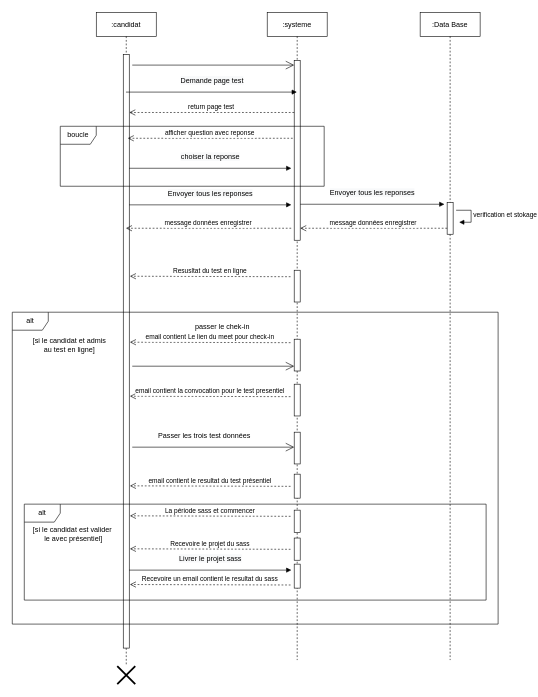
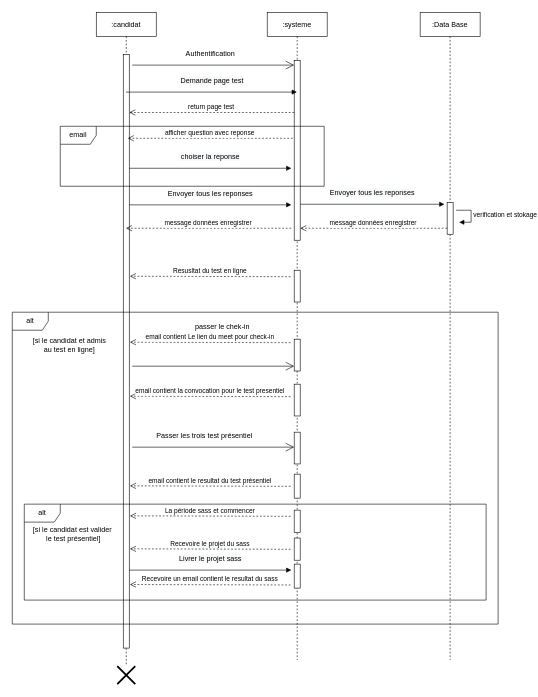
  <mxCell id="0" />
  <mxCell id="1" parent="0" />
  <mxCell id="2" value=":candidat" style="shape=umlLifeline;perimeter=lifelinePerimeter;container=1;collapsible=0;recursiveResize=0;rounded=0;shadow=0;strokeWidth=1;" parent="1" vertex="1"><mxGeometry x="160" y="20" width="100" height="1090" as="geometry" /></mxCell>
  <mxCell id="3" value="" style="points=[];perimeter=orthogonalPerimeter;rounded=0;shadow=0;strokeWidth=1;" parent="2" vertex="1"><mxGeometry x="45" y="70" width="10" height="990" as="geometry" /></mxCell>
  <mxCell id="4" value=":systeme" style="shape=umlLifeline;perimeter=lifelinePerimeter;container=1;collapsible=0;recursiveResize=0;rounded=0;shadow=0;strokeWidth=1;" parent="1" vertex="1"><mxGeometry x="445" y="20" width="100" height="1080" as="geometry" /></mxCell>
  <mxCell id="5" value="" style="points=[];perimeter=orthogonalPerimeter;rounded=0;shadow=0;strokeWidth=1;" parent="4" vertex="1"><mxGeometry x="45" y="80" width="10" height="300" as="geometry" /></mxCell>
  <mxCell id="6" value="" style="points=[];perimeter=orthogonalPerimeter;rounded=0;shadow=0;strokeWidth=1;" vertex="1" parent="4"><mxGeometry x="45" y="430" width="10" height="53" as="geometry" /></mxCell>
  <mxCell id="7" value="" style="points=[];perimeter=orthogonalPerimeter;rounded=0;shadow=0;strokeWidth=1;" vertex="1" parent="4"><mxGeometry x="45" y="545" width="10" height="53" as="geometry" /></mxCell>
  <mxCell id="8" value="" style="points=[];perimeter=orthogonalPerimeter;rounded=0;shadow=0;strokeWidth=1;" vertex="1" parent="4"><mxGeometry x="45" y="620" width="10" height="53" as="geometry" /></mxCell>
  <mxCell id="9" value="return page test" style="verticalAlign=bottom;endArrow=open;dashed=1;endSize=8;exitX=0;exitY=0.95;shadow=0;strokeWidth=1;" parent="1" edge="1"><mxGeometry relative="1" as="geometry"><mxPoint x="215" y="187" as="targetPoint" /><mxPoint x="490" y="187" as="sourcePoint" /></mxGeometry></mxCell>
  <mxCell id="10" value=":Data Base" style="shape=umlLifeline;perimeter=lifelinePerimeter;container=1;collapsible=0;recursiveResize=0;rounded=0;shadow=0;strokeWidth=1;" vertex="1" parent="1"><mxGeometry x="700" y="20" width="100" height="1080" as="geometry" /></mxCell>
  <mxCell id="11" value="" style="points=[];perimeter=orthogonalPerimeter;rounded=0;shadow=0;strokeWidth=1;" vertex="1" parent="10"><mxGeometry x="45" y="317" width="10" height="53" as="geometry" /></mxCell>
  <mxCell id="12" value="" style="endArrow=open;endFill=1;endSize=12;html=1;" edge="1" parent="1"><mxGeometry width="160" relative="1" as="geometry"><mxPoint x="220" y="108" as="sourcePoint" /><mxPoint x="490" y="108" as="targetPoint" /></mxGeometry></mxCell>
+ <mxCell id="13" value="Authentification" style="text;html=1;align=center;verticalAlign=middle;resizable=0;points=[];autosize=1;" vertex="1" parent="1"><mxGeometry x="300" y="80" width="100" height="20" as="geometry" /></mxCell>
  <mxCell id="14" value="&lt;span style=&quot;font-size: 12px ; background-color: rgb(248 , 249 , 250)&quot;&gt;Demande page test&lt;/span&gt;" style="html=1;verticalAlign=bottom;endArrow=block;" edge="1" parent="1"><mxGeometry y="10" width="80" relative="1" as="geometry"><mxPoint x="209.5" y="153" as="sourcePoint" /><mxPoint x="494.5" y="153" as="targetPoint" /><mxPoint as="offset" /></mxGeometry></mxCell>
- <mxCell id="15" value="boucle" style="shape=umlFrame;whiteSpace=wrap;html=1;" vertex="1" parent="1"><mxGeometry x="100" y="210" width="440" height="100" as="geometry" /></mxCell>
+ <mxCell id="15" value="email" style="shape=umlFrame;whiteSpace=wrap;html=1;" vertex="1" parent="1"><mxGeometry x="100" y="210" width="440" height="100" as="geometry" /></mxCell>
  <mxCell id="16" value="&lt;span style=&quot;font-size: 12px ; background-color: rgb(248 , 249 , 250)&quot;&gt;choiser la reponse&lt;/span&gt;" style="html=1;verticalAlign=bottom;endArrow=block;" edge="1" parent="1"><mxGeometry y="10" width="80" relative="1" as="geometry"><mxPoint x="214.75" y="280" as="sourcePoint" /><mxPoint x="485.25" y="280" as="targetPoint" /><mxPoint as="offset" /></mxGeometry></mxCell>
  <mxCell id="17" value="afficher question avec reponse" style="verticalAlign=bottom;endArrow=open;dashed=1;endSize=8;exitX=0;exitY=0.95;shadow=0;strokeWidth=1;" edge="1" parent="1"><mxGeometry relative="1" as="geometry"><mxPoint x="212.5" y="230" as="targetPoint" /><mxPoint x="487.5" y="230" as="sourcePoint" /></mxGeometry></mxCell>
  <mxCell id="18" value="&lt;span style=&quot;font-size: 12px ; background-color: rgb(248 , 249 , 250)&quot;&gt;Envoyer tous les reponses&lt;/span&gt;" style="html=1;verticalAlign=bottom;endArrow=block;" edge="1" parent="1"><mxGeometry y="10" width="80" relative="1" as="geometry"><mxPoint x="214.75" y="341" as="sourcePoint" /><mxPoint x="485.25" y="341" as="targetPoint" /><mxPoint as="offset" /></mxGeometry></mxCell>
  <mxCell id="19" value="&lt;span style=&quot;font-size: 12px ; background-color: rgb(248 , 249 , 250)&quot;&gt;Envoyer tous les reponses&lt;/span&gt;" style="html=1;verticalAlign=bottom;endArrow=block;" edge="1" parent="1"><mxGeometry y="10" width="80" relative="1" as="geometry"><mxPoint x="500" y="340" as="sourcePoint" /><mxPoint x="740.5" y="340" as="targetPoint" /><mxPoint as="offset" /></mxGeometry></mxCell>
  <mxCell id="20" value="verification et stokage" style="edgeStyle=orthogonalEdgeStyle;html=1;align=left;spacingLeft=2;endArrow=block;rounded=0;entryX=1;entryY=0;" edge="1" parent="1"><mxGeometry relative="1" as="geometry"><mxPoint x="760" y="350" as="sourcePoint" /><Array as="points"><mxPoint x="785" y="350" /></Array><mxPoint x="765" y="370" as="targetPoint" /></mxGeometry></mxCell>
  <mxCell id="21" value="message données enregistrer" style="verticalAlign=bottom;endArrow=open;dashed=1;endSize=8;exitX=0;exitY=0.95;shadow=0;strokeWidth=1;" edge="1" parent="1"><mxGeometry relative="1" as="geometry"><mxPoint x="500" y="380" as="targetPoint" /><mxPoint x="745" y="380" as="sourcePoint" /></mxGeometry></mxCell>
  <mxCell id="22" value="message données enregistrer" style="verticalAlign=bottom;endArrow=open;dashed=1;endSize=8;exitX=0;exitY=0.95;shadow=0;strokeWidth=1;" edge="1" parent="1" target="2"><mxGeometry relative="1" as="geometry"><mxPoint x="240" y="380" as="targetPoint" /><mxPoint x="485" y="380" as="sourcePoint" /></mxGeometry></mxCell>
  <mxCell id="23" value="Resusltat du test en ligne" style="verticalAlign=bottom;endArrow=open;dashed=1;endSize=8;exitX=0;exitY=0.95;shadow=0;strokeWidth=1;entryX=0.572;entryY=0.449;entryDx=0;entryDy=0;entryPerimeter=0;" edge="1" parent="1"><mxGeometry relative="1" as="geometry"><mxPoint x="216.1" y="460" as="targetPoint" /><mxPoint x="483.9" y="460.8" as="sourcePoint" /></mxGeometry></mxCell>
  <mxCell id="24" value="alt" style="shape=umlFrame;whiteSpace=wrap;html=1;" vertex="1" parent="1"><mxGeometry x="20" y="520" width="810" height="520" as="geometry" /></mxCell>
  <mxCell id="25" value="[si le candidat et admis &lt;br&gt;au test en ligne]" style="text;html=1;align=center;verticalAlign=middle;resizable=0;points=[];autosize=1;" vertex="1" parent="1"><mxGeometry x="45" y="560" width="140" height="30" as="geometry" /></mxCell>
  <mxCell id="26" value="email contient Le lien du meet pour check-in" style="verticalAlign=bottom;endArrow=open;dashed=1;endSize=8;exitX=0;exitY=0.95;shadow=0;strokeWidth=1;entryX=0.572;entryY=0.449;entryDx=0;entryDy=0;entryPerimeter=0;" edge="1" parent="1"><mxGeometry relative="1" as="geometry"><mxPoint x="216.1" y="570" as="targetPoint" /><mxPoint x="483.9" y="570.8" as="sourcePoint" /></mxGeometry></mxCell>
  <mxCell id="27" value="email contient la convocation pour le test presentiel" style="verticalAlign=bottom;endArrow=open;dashed=1;endSize=8;exitX=0;exitY=0.95;shadow=0;strokeWidth=1;entryX=0.572;entryY=0.449;entryDx=0;entryDy=0;entryPerimeter=0;" edge="1" parent="1"><mxGeometry relative="1" as="geometry"><mxPoint x="216.1" y="660" as="targetPoint" /><mxPoint x="483.9" y="660.8" as="sourcePoint" /></mxGeometry></mxCell>
  <mxCell id="28" value="" style="points=[];perimeter=orthogonalPerimeter;rounded=0;shadow=0;strokeWidth=1;" vertex="1" parent="1"><mxGeometry x="490" y="720" width="10" height="53" as="geometry" /></mxCell>
  <mxCell id="29" value="" style="endArrow=open;endFill=1;endSize=12;html=1;" edge="1" parent="1"><mxGeometry width="160" relative="1" as="geometry"><mxPoint x="220" y="610" as="sourcePoint" /><mxPoint x="490" y="610" as="targetPoint" /></mxGeometry></mxCell>
  <mxCell id="30" value="passer le chek-in" style="text;html=1;align=center;verticalAlign=middle;resizable=0;points=[];autosize=1;" vertex="1" parent="1"><mxGeometry x="315" y="535" width="110" height="20" as="geometry" /></mxCell>
  <mxCell id="31" value="" style="endArrow=open;endFill=1;endSize=12;html=1;" edge="1" parent="1"><mxGeometry width="160" relative="1" as="geometry"><mxPoint x="220" y="745" as="sourcePoint" /><mxPoint x="490" y="745" as="targetPoint" /></mxGeometry></mxCell>
- <mxCell id="32" value="Passer les trois test données" style="text;html=1;align=center;verticalAlign=middle;resizable=0;points=[];autosize=1;" vertex="1" parent="1"><mxGeometry x="250" y="716" width="180" height="20" as="geometry" /></mxCell>
+ <mxCell id="32" value="Passer les trois test présentiel" style="text;html=1;align=center;verticalAlign=middle;resizable=0;points=[];autosize=1;" vertex="1" parent="1"><mxGeometry x="250" y="716" width="180" height="20" as="geometry" /></mxCell>
  <mxCell id="33" value="" style="points=[];perimeter=orthogonalPerimeter;rounded=0;shadow=0;strokeWidth=1;" vertex="1" parent="1"><mxGeometry x="490" y="790" width="10" height="40" as="geometry" /></mxCell>
  <mxCell id="34" value="email contient le resultat du test présentiel" style="verticalAlign=bottom;endArrow=open;dashed=1;endSize=8;exitX=0;exitY=0.95;shadow=0;strokeWidth=1;entryX=0.572;entryY=0.449;entryDx=0;entryDy=0;entryPerimeter=0;" edge="1" parent="1"><mxGeometry relative="1" as="geometry"><mxPoint x="216.1" y="809.5" as="targetPoint" /><mxPoint x="483.9" y="810.3" as="sourcePoint" /></mxGeometry></mxCell>
  <mxCell id="35" value="alt" style="shape=umlFrame;whiteSpace=wrap;html=1;" vertex="1" parent="1"><mxGeometry x="40" y="840" width="770" height="160" as="geometry" /></mxCell>
- <mxCell id="36" value="[si le candidat est valider&lt;br&gt;&amp;nbsp;le avec présentiel]" style="text;html=1;align=center;verticalAlign=middle;resizable=0;points=[];autosize=1;" vertex="1" parent="1"><mxGeometry x="45" y="875" width="150" height="30" as="geometry" /></mxCell>
+ <mxCell id="36" value="[si le candidat est valider&lt;br&gt;&amp;nbsp;le test présentiel]" style="text;html=1;align=center;verticalAlign=middle;resizable=0;points=[];autosize=1;" vertex="1" parent="1"><mxGeometry x="45" y="875" width="150" height="30" as="geometry" /></mxCell>
  <mxCell id="37" value="" style="points=[];perimeter=orthogonalPerimeter;rounded=0;shadow=0;strokeWidth=1;" vertex="1" parent="1"><mxGeometry x="490" y="850" width="10" height="37" as="geometry" /></mxCell>
  <mxCell id="38" value="La période sass et commencer" style="verticalAlign=bottom;endArrow=open;dashed=1;endSize=8;exitX=0;exitY=0.95;shadow=0;strokeWidth=1;entryX=0.572;entryY=0.449;entryDx=0;entryDy=0;entryPerimeter=0;" edge="1" parent="1"><mxGeometry relative="1" as="geometry"><mxPoint x="216.1" y="859.5" as="targetPoint" /><mxPoint x="483.9" y="860.3" as="sourcePoint" /></mxGeometry></mxCell>
  <mxCell id="39" value="" style="points=[];perimeter=orthogonalPerimeter;rounded=0;shadow=0;strokeWidth=1;" vertex="1" parent="1"><mxGeometry x="490" y="896.5" width="10" height="37" as="geometry" /></mxCell>
  <mxCell id="40" value="Recevoire le projet du sass" style="verticalAlign=bottom;endArrow=open;dashed=1;endSize=8;exitX=0;exitY=0.95;shadow=0;strokeWidth=1;entryX=0.572;entryY=0.449;entryDx=0;entryDy=0;entryPerimeter=0;" edge="1" parent="1"><mxGeometry relative="1" as="geometry"><mxPoint x="216.1" y="914.5" as="targetPoint" /><mxPoint x="483.9" y="915.3" as="sourcePoint" /></mxGeometry></mxCell>
  <mxCell id="41" value="" style="points=[];perimeter=orthogonalPerimeter;rounded=0;shadow=0;strokeWidth=1;" vertex="1" parent="1"><mxGeometry x="490" y="940" width="10" height="40" as="geometry" /></mxCell>
  <mxCell id="42" value="&lt;span style=&quot;font-size: 12px ; background-color: rgb(248 , 249 , 250)&quot;&gt;Livrer le projet sass&lt;/span&gt;" style="html=1;verticalAlign=bottom;endArrow=block;" edge="1" parent="1"><mxGeometry y="10" width="80" relative="1" as="geometry"><mxPoint x="214.75" y="950" as="sourcePoint" /><mxPoint x="485.25" y="950" as="targetPoint" /><mxPoint as="offset" /></mxGeometry></mxCell>
  <mxCell id="43" value="Recevoire un email contient le resultat du sass" style="verticalAlign=bottom;endArrow=open;dashed=1;endSize=8;exitX=0;exitY=0.95;shadow=0;strokeWidth=1;entryX=0.572;entryY=0.449;entryDx=0;entryDy=0;entryPerimeter=0;" edge="1" parent="1"><mxGeometry relative="1" as="geometry"><mxPoint x="216.1" y="974" as="targetPoint" /><mxPoint x="483.9" y="974.8" as="sourcePoint" /></mxGeometry></mxCell>
  <mxCell id="44" value="" style="shape=umlDestroy;whiteSpace=wrap;html=1;strokeWidth=3;" vertex="1" parent="1"><mxGeometry x="195" y="1110" width="30" height="30" as="geometry" /></mxCell>
